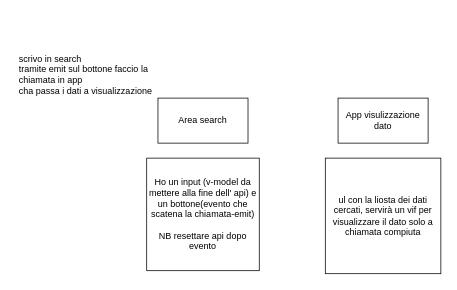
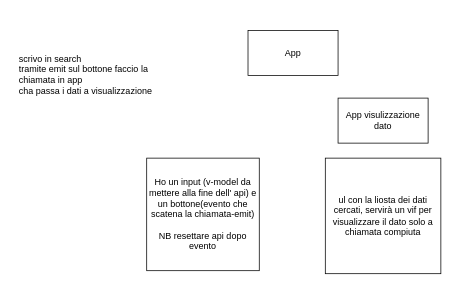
  <mxCell id="0" />
  <mxCell id="1" parent="0" />
- <mxCell id="3" value="Area search" style="rounded=0;whiteSpace=wrap;html=1;" vertex="1" parent="1"><mxGeometry x="210" y="130" width="120" height="60" as="geometry" /></mxCell>
+ <mxCell id="2" value="App" style="rounded=0;whiteSpace=wrap;html=1;" vertex="1" parent="1"><mxGeometry x="330" y="40" width="120" height="60" as="geometry" /></mxCell>
  <mxCell id="4" value="App visulizzazione dato" style="rounded=0;whiteSpace=wrap;html=1;" vertex="1" parent="1"><mxGeometry x="450" y="130" width="120" height="60" as="geometry" /></mxCell>
  <mxCell id="5" value="Ho un input (v-model da mettere alla fine dell' api) e un bottone(evento che scatena la chiamata-emit)&lt;br&gt;&lt;br&gt;NB resettare api dopo evento" style="whiteSpace=wrap;html=1;aspect=fixed;" vertex="1" parent="1"><mxGeometry x="195" y="210" width="150" height="150" as="geometry" /></mxCell>
  <mxCell id="6" value="ul con la liosta dei dati cercati, servirà un vif per visualizzare il dato solo a chiamata compiuta" style="whiteSpace=wrap;html=1;aspect=fixed;" vertex="1" parent="1"><mxGeometry x="433" y="210" width="154" height="154" as="geometry" /></mxCell>
  <mxCell id="7" value="&lt;h1&gt;&lt;br&gt;&lt;/h1&gt;&lt;div&gt;scrivo in search&lt;/div&gt;&lt;div&gt;tramite emit sul bottone faccio la chiamata in app&lt;/div&gt;&lt;div&gt;cha passa i dati a visualizzazione&lt;/div&gt;" style="text;html=1;strokeColor=none;fillColor=none;spacing=5;spacingTop=-20;whiteSpace=wrap;overflow=hidden;rounded=0;" vertex="1" parent="1"><mxGeometry x="20" y="20" width="190" height="120" as="geometry" /></mxCell>
